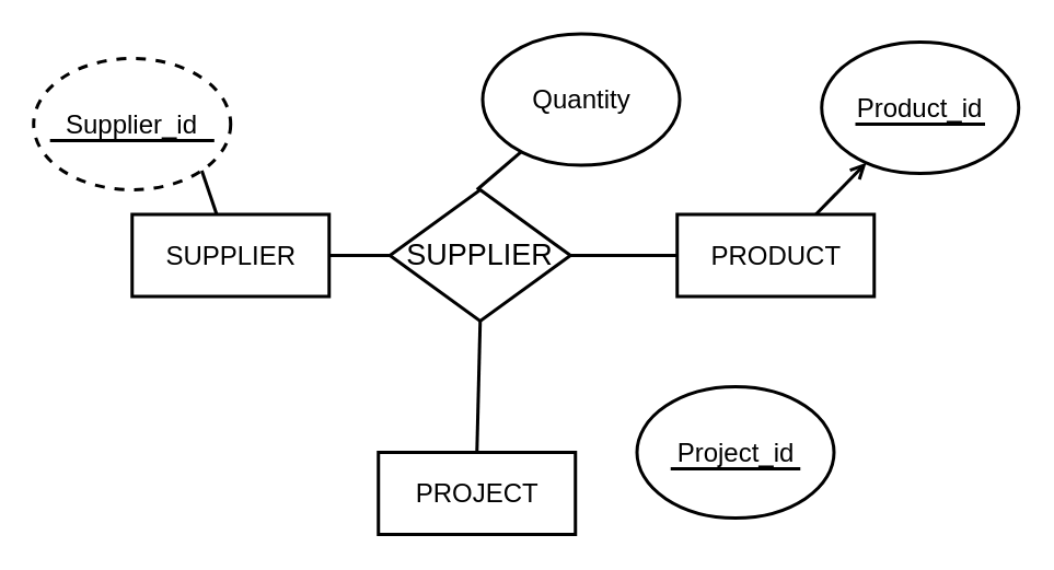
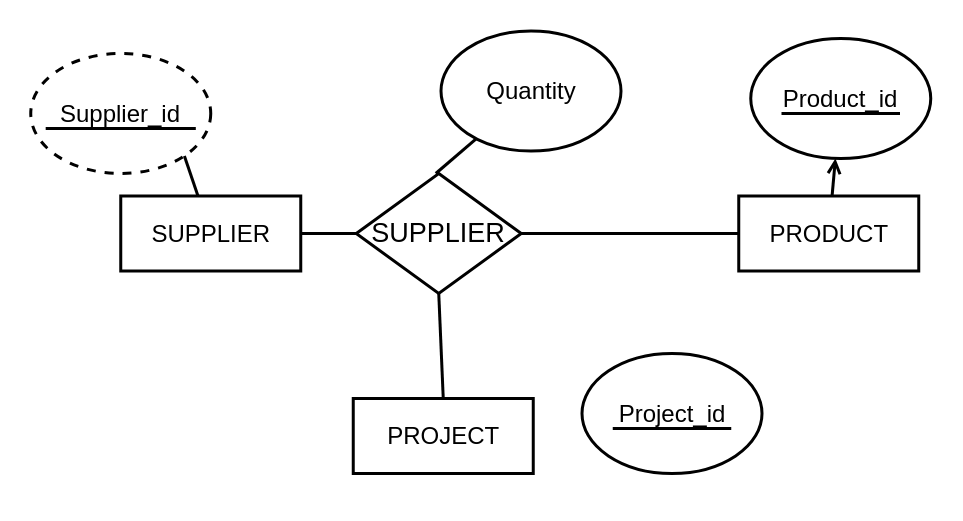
  <mxCell id="0" />
  <mxCell id="1" parent="0" />
  <mxCell id="2" value="SUPPLIER" style="html=1;fillColor=none;fontSize=16;strokeWidth=2;" parent="1" vertex="1"><mxGeometry x="80" y="130" width="120" height="50" as="geometry" /></mxCell>
- <mxCell id="3" value="PRODUCT" style="html=1;fillColor=none;fontSize=16;strokeWidth=2;" parent="1" vertex="1"><mxGeometry x="412" y="130" width="120" height="50" as="geometry" /></mxCell>
+ <mxCell id="3" value="PRODUCT" style="html=1;fillColor=none;fontSize=16;strokeWidth=2;" parent="1" vertex="1"><mxGeometry x="492" y="130" width="120" height="50" as="geometry" /></mxCell>
  <mxCell id="4" value="" style="endArrow=none;html=1;exitX=1;exitY=0.5;exitDx=0;exitDy=0;endFill=0;strokeWidth=2;entryX=0;entryY=0.5;entryDx=0;entryDy=0;" parent="1" source="2" target="11" edge="1"><mxGeometry width="50" height="50" relative="1" as="geometry"><mxPoint x="180.656" y="-36.042" as="sourcePoint" /><mxPoint x="256" y="155" as="targetPoint" /></mxGeometry></mxCell>
  <mxCell id="5" value="" style="endArrow=none;html=1;entryX=0;entryY=0.5;entryDx=0;entryDy=0;endFill=0;strokeWidth=2;exitX=1;exitY=0.5;exitDx=0;exitDy=0;" parent="1" source="11" target="3" edge="1"><mxGeometry width="50" height="50" relative="1" as="geometry"><mxPoint x="360" y="155" as="sourcePoint" /><mxPoint x="266" y="165" as="targetPoint" /></mxGeometry></mxCell>
  <mxCell id="6" value="Supplier_id" style="ellipse;whiteSpace=wrap;html=1;strokeWidth=2;fillColor=none;fontSize=16;dashed=1;" parent="1" vertex="1"><mxGeometry x="20" y="35" width="120" height="80" as="geometry" /></mxCell>
  <mxCell id="7" value="Product_id" style="ellipse;whiteSpace=wrap;html=1;strokeWidth=2;fillColor=none;fontSize=16;fontStyle=0" parent="1" vertex="1"><mxGeometry x="500" y="25" width="120" height="80" as="geometry" /></mxCell>
  <mxCell id="8" value="" style="endArrow=open;html=1;strokeWidth=2;fontSize=16;" parent="1" source="3" target="7" edge="1"><mxGeometry width="50" height="50" relative="1" as="geometry"><mxPoint x="40" y="275" as="sourcePoint" /><mxPoint x="90" y="225" as="targetPoint" /></mxGeometry></mxCell>
  <mxCell id="9" value="" style="endArrow=none;html=1;strokeWidth=2;fontSize=16;entryX=1;entryY=1;entryDx=0;entryDy=0;" parent="1" source="2" target="6" edge="1"><mxGeometry width="50" height="50" relative="1" as="geometry"><mxPoint x="502" y="140" as="sourcePoint" /><mxPoint x="541.765" y="90.294" as="targetPoint" /></mxGeometry></mxCell>
  <mxCell id="10" value="" style="endArrow=none;html=1;strokeWidth=2;fontSize=16;" parent="1" edge="1"><mxGeometry width="50" height="50" relative="1" as="geometry"><mxPoint x="520.5" y="75" as="sourcePoint" /><mxPoint x="599.5" y="75" as="targetPoint" /></mxGeometry></mxCell>
  <mxCell id="11" value="SUPPLIER" style="rhombus;whiteSpace=wrap;html=1;strokeColor=#000000;strokeWidth=2;fillColor=none;gradientColor=none;fontSize=18;" parent="1" vertex="1"><mxGeometry x="237" y="115" width="110" height="80" as="geometry" /></mxCell>
- <mxCell id="12" value="PROJECT" style="html=1;fillColor=none;fontSize=16;strokeWidth=2;" parent="1" vertex="1"><mxGeometry x="230" y="275" width="120" height="50" as="geometry" /></mxCell>
+ <mxCell id="12" value="PROJECT" style="html=1;fillColor=none;fontSize=16;strokeWidth=2;" parent="1" vertex="1"><mxGeometry x="235" y="265" width="120" height="50" as="geometry" /></mxCell>
  <mxCell id="13" value="" style="endArrow=none;html=1;entryX=0.5;entryY=0;entryDx=0;entryDy=0;endFill=0;strokeWidth=2;exitX=0.5;exitY=1;exitDx=0;exitDy=0;" parent="1" source="11" target="12" edge="1"><mxGeometry width="50" height="50" relative="1" as="geometry"><mxPoint x="340.5" y="165" as="sourcePoint" /><mxPoint x="422" y="165" as="targetPoint" /></mxGeometry></mxCell>
  <mxCell id="14" value="" style="endArrow=none;html=1;strokeWidth=2;fontSize=16;entryX=0.917;entryY=0.625;entryDx=0;entryDy=0;entryPerimeter=0;exitX=0.083;exitY=0.625;exitDx=0;exitDy=0;exitPerimeter=0;" parent="1" source="6" target="6" edge="1"><mxGeometry width="50" height="50" relative="1" as="geometry"><mxPoint x="60" y="45" as="sourcePoint" /><mxPoint x="139" y="45" as="targetPoint" /></mxGeometry></mxCell>
  <mxCell id="15" value="Project_id" style="ellipse;whiteSpace=wrap;html=1;strokeWidth=2;fillColor=none;fontSize=16;fontStyle=0" parent="1" vertex="1"><mxGeometry x="387.5" y="235" width="120" height="80" as="geometry" /></mxCell>
  <mxCell id="16" value="" style="endArrow=none;html=1;strokeWidth=2;fontSize=16;" parent="1" edge="1"><mxGeometry width="50" height="50" relative="1" as="geometry"><mxPoint x="408" y="285" as="sourcePoint" /><mxPoint x="487" y="285" as="targetPoint" /></mxGeometry></mxCell>
  <mxCell id="17" value="Quantity" style="ellipse;whiteSpace=wrap;html=1;strokeWidth=2;fillColor=none;fontSize=16;fontStyle=0" parent="1" vertex="1"><mxGeometry x="293.5" y="20" width="120" height="80" as="geometry" /></mxCell>
  <mxCell id="18" value="" style="endArrow=none;html=1;strokeWidth=2;fontSize=16;" parent="1" target="17" edge="1"><mxGeometry width="50" height="50" relative="1" as="geometry"><mxPoint x="290" y="115" as="sourcePoint" /><mxPoint x="-116.5" y="210" as="targetPoint" /></mxGeometry></mxCell>
